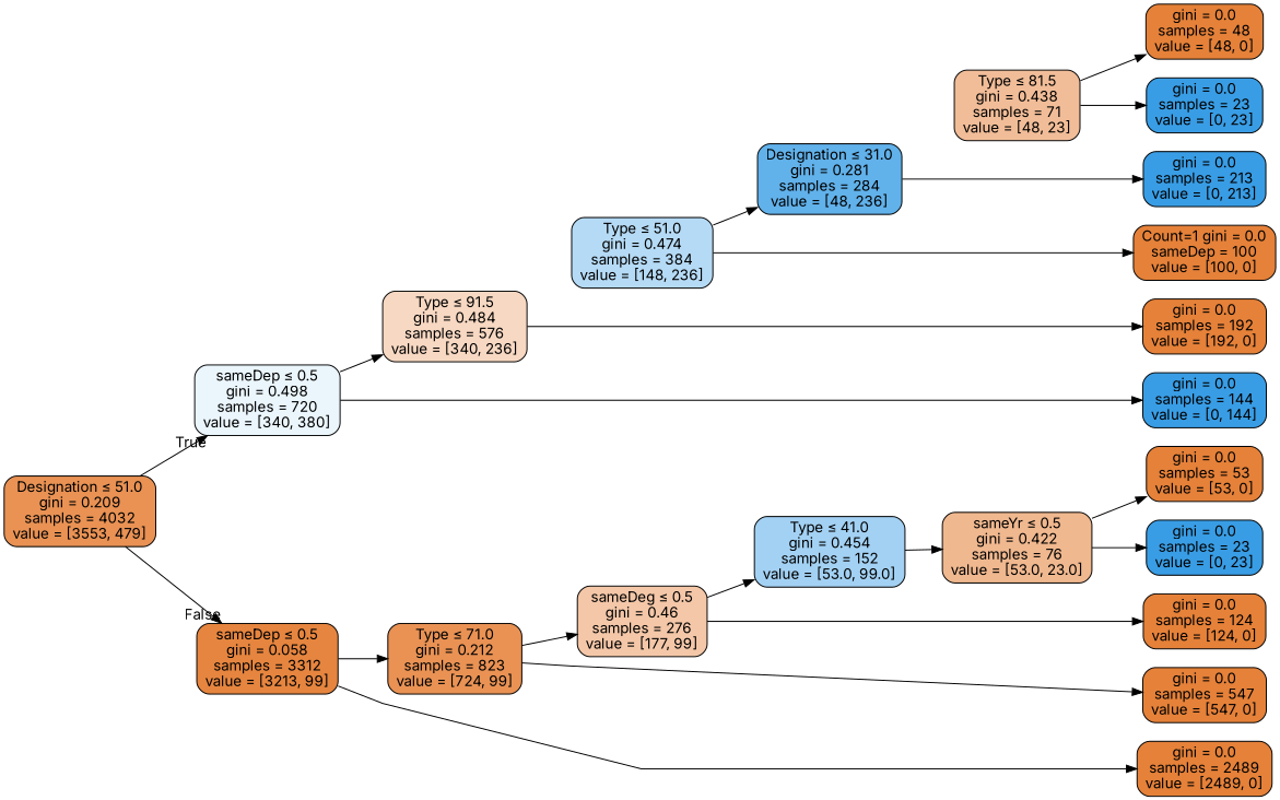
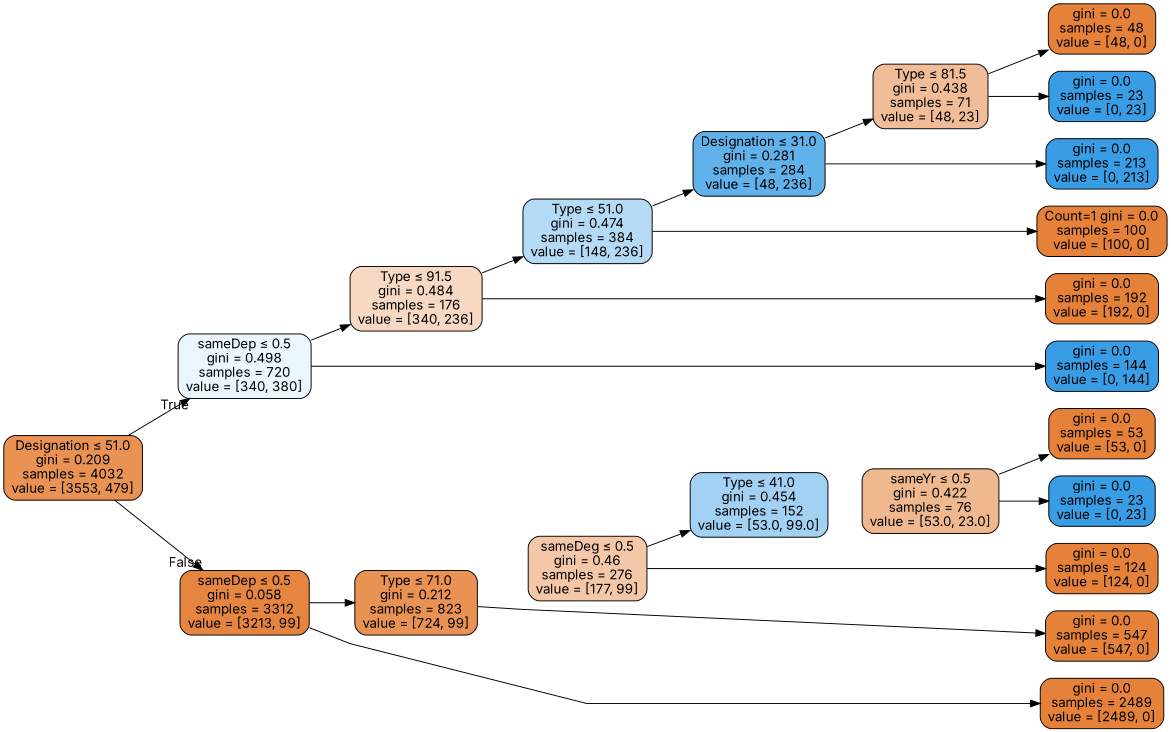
  digraph {
    fontname=Inter
    rankdir=LR
    ranksep=equally
    splines=polyline
    node [color=black fillcolor="#e58139" fontname=Inter shape=box style="filled, rounded"]
    edge [fontname=Inter]
    n1 [fillcolor="#e99254" label=<Designation &le; 51.0<br/>gini = 0.209<br/>samples = 4032<br/>value = [3553, 479]>]
    n2 [fillcolor="#eaf5fc" label=<sameDep &le; 0.5<br/>gini = 0.498<br/>samples = 720<br/>value = [340, 380]>]
    n3 [fillcolor="#e6853f" label=<sameDep &le; 0.5<br/>gini = 0.058<br/>samples = 3312<br/>value = [3213, 99]>]
-   n4 [fillcolor="#f7d8c2" label=<Type &le; 91.5<br/>gini = 0.484<br/>samples = 576<br/>value = [340, 236]>]
+   n4 [fillcolor="#f7d8c2" label=<Type &le; 91.5<br/>gini = 0.484<br/>samples = 176<br/>value = [340, 236]>]
    n5 [fillcolor="#e99254" label=<Type &le; 71.0<br/>gini = 0.212<br/>samples = 823<br/>value = [724, 99]>]
    n6 [fillcolor="#b5daf5" label=<Type &le; 51.0<br/>gini = 0.474<br/>samples = 384<br/>value = [148, 236]>]
    n7 [fillcolor="#f4c7a8" label=<sameDeg &le; 0.5<br/>gini = 0.46<br/>samples = 276<br/>value = [177, 99]>]
    n8 [fillcolor="#61b1ea" label=<Designation &le; 31.0<br/>gini = 0.281<br/>samples = 284<br/>value = [48, 236]>]
    n9 [fillcolor="#a3d1f3" label=<Type &le; 41.0<br/>gini = 0.454<br/>samples = 152<br/>value = [53.0, 99.0]>]
    n10 [fillcolor="#f1bd98" label=<Type &le; 81.5<br/>gini = 0.438<br/>samples = 71<br/>value = [48, 23]>]
    n11 [fillcolor="#f0b88f" label=<sameYr &le; 0.5<br/>gini = 0.422<br/>samples = 76<br/>value = [53.0, 23.0]>]
-   n12 [label=<Count=1 gini = 0.0<br/>sameDep = 100<br/>value = [100, 0]>]
+   n12 [label=<Count=1 gini = 0.0<br/>samples = 100<br/>value = [100, 0]>]
    n13 [label=<gini = 0.0<br/>samples = 48<br/>value = [48, 0]>]
    n14 [fillcolor="#399de5" label=<gini = 0.0<br/>samples = 23<br/>value = [0, 23]>]
    n15 [fillcolor="#399de5" label=<gini = 0.0<br/>samples = 213<br/>value = [0, 213]>]
    n16 [label=<gini = 0.0<br/>samples = 192<br/>value = [192, 0]>]
    n17 [fillcolor="#399de5" label=<gini = 0.0<br/>samples = 144<br/>value = [0, 144]>]
    n18 [label=<gini = 0.0<br/>samples = 2489<br/>value = [2489, 0]>]
    n19 [label=<gini = 0.0<br/>samples = 124<br/>value = [124, 0]>]
    n20 [label=<gini = 0.0<br/>samples = 53<br/>value = [53, 0]>]
    n21 [fillcolor="#399de5" label=<gini = 0.0<br/>samples = 23<br/>value = [0, 23]>]
    n22 [label=<gini = 0.0<br/>samples = 547<br/>value = [547, 0]>]
    subgraph sub_1 {
      rank=same
      n1
    }
    subgraph sub_2 {
      rank=same
      n2
      n3
    }
    subgraph sub_3 {
      rank=same
      n4
      n5
    }
    subgraph sub_4 {
      rank=same
      n6
      n7
    }
    subgraph sub_5 {
      rank=same
      n8
      n9
    }
    subgraph sub_6 {
      rank=same
      n10
      n11
    }
    subgraph sub_7 {
      rank=same
      n12
      n13
      n14
      n15
      n16
      n17
      n18
      n19
      n20
      n21
      n22
    }
    n1 -> n2 [headlabel=True labelangle=45 labeldistance=2.5]
    n1 -> n3 [headlabel=False labelangle=-45 labeldistance=2.5]
    n2 -> n4
    n2 -> n17
    n3 -> n5
    n3 -> n18
+   n4 -> n6
    n4 -> n16
-   n5 -> n7
    n5 -> n22
    n6 -> n8
    n6 -> n12
    n7 -> n9
    n7 -> n19
+   n8 -> n10
    n8 -> n15
-   n9 -> n11
    n10 -> n13
    n10 -> n14
    n11 -> n20
    n11 -> n21
  }
